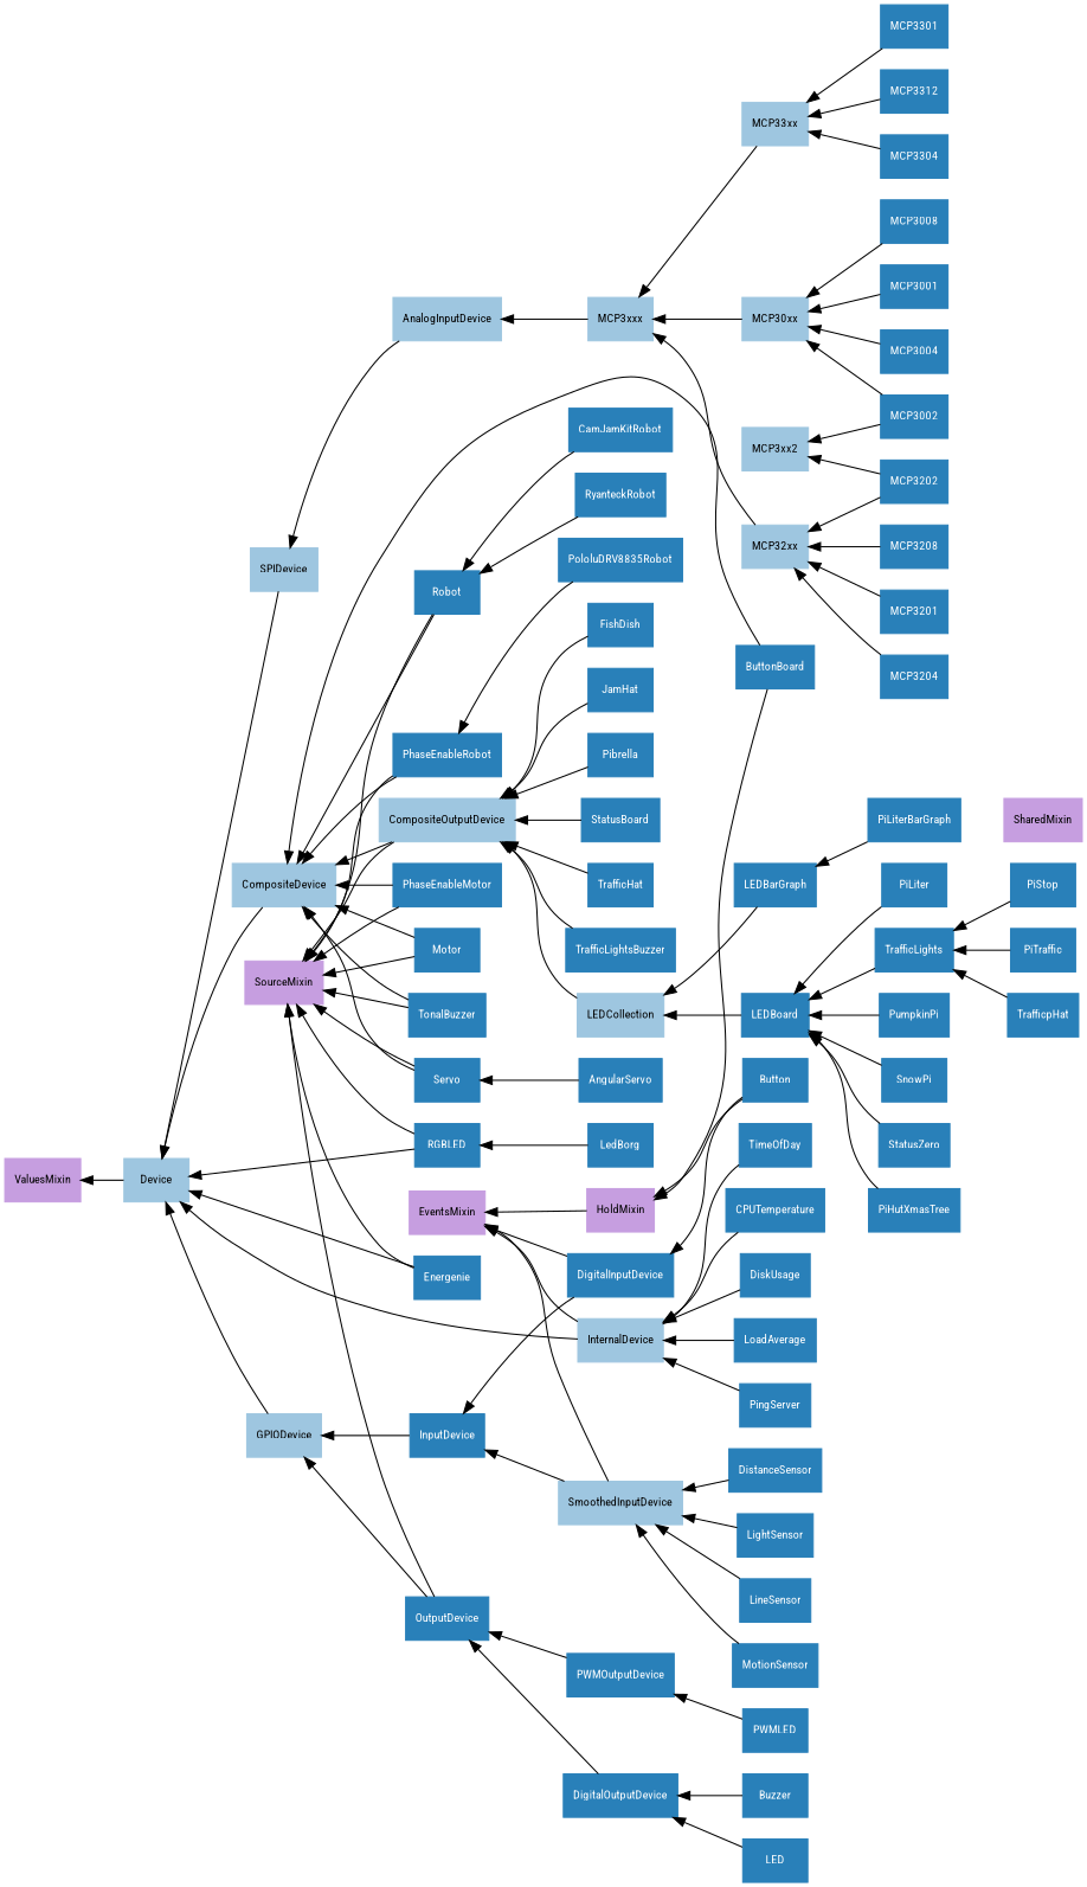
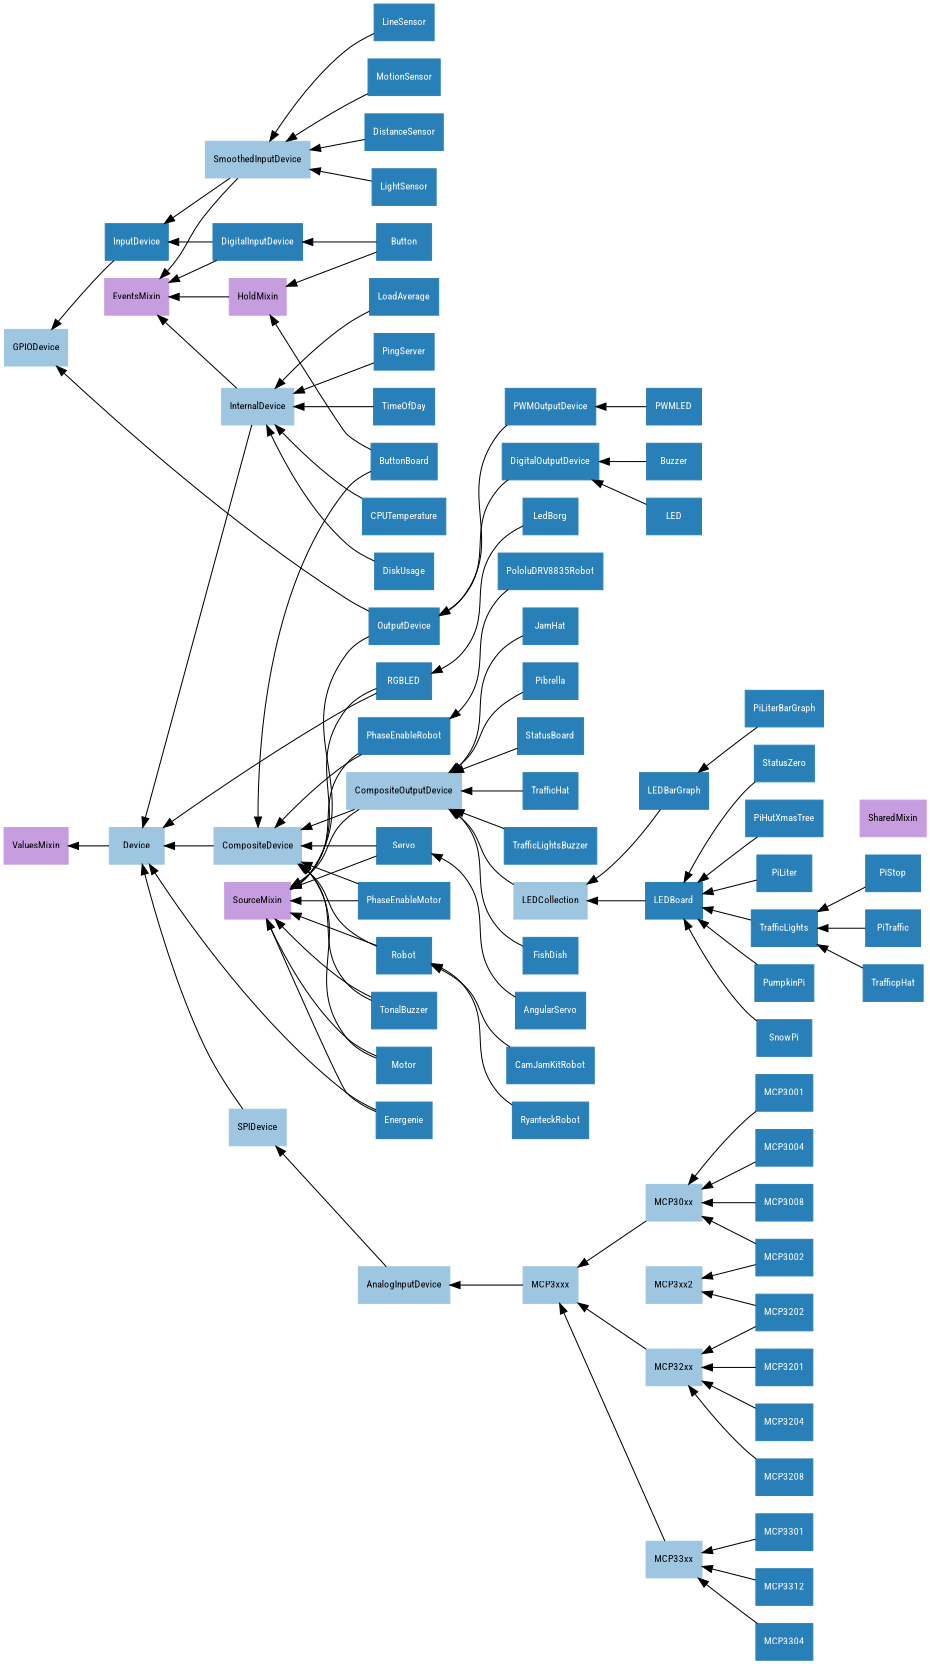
  digraph {
    fontname="Roboto Condensed"
    rankdir=RL
    node [color="#2980b9" fontcolor="#ffffff" fontname="Roboto Condensed" fontsize=10 shape=rect style=filled]
    edge [fontname="Roboto Condensed"]
    EventsMixin [color="#c69ee0" fontcolor="#000000"]
    HoldMixin [color="#c69ee0" fontcolor="#000000"]
    SharedMixin [color="#c69ee0" fontcolor="#000000"]
    SourceMixin [color="#c69ee0" fontcolor="#000000"]
    ValuesMixin [color="#c69ee0" fontcolor="#000000"]
    AnalogInputDevice [color="#9ec6e0" fontcolor="#000000"]
    SPIDevice [color="#9ec6e0" fontcolor="#000000"]
    Device [color="#9ec6e0" fontcolor="#000000"]
    CompositeDevice [color="#9ec6e0" fontcolor="#000000"]
    CompositeOutputDevice [color="#9ec6e0" fontcolor="#000000"]
    GPIODevice [color="#9ec6e0" fontcolor="#000000"]
    InternalDevice [color="#9ec6e0" fontcolor="#000000"]
    LEDCollection [color="#9ec6e0" fontcolor="#000000"]
    MCP30xx [color="#9ec6e0" fontcolor="#000000"]
    MCP3xxx [color="#9ec6e0" fontcolor="#000000"]
    MCP32xx [color="#9ec6e0" fontcolor="#000000"]
    MCP33xx [color="#9ec6e0" fontcolor="#000000"]
    MCP3xx2 [color="#9ec6e0" fontcolor="#000000"]
    SmoothedInputDevice [color="#9ec6e0" fontcolor="#000000"]
    InputDevice
    AngularServo
    Servo
    Button
    DigitalInputDevice
    ButtonBoard
    Buzzer
    DigitalOutputDevice
    OutputDevice
    CPUTemperature
    CamJamKitRobot
    Robot
    DiskUsage
    DistanceSensor
    Energenie
    FishDish
    JamHat
    LED
    LEDBarGraph
    LEDBoard
    LedBorg
    RGBLED
    LightSensor
    LineSensor
    LoadAverage
    MCP3001
    MCP3002
    MCP3004
    MCP3008
    MCP3201
    MCP3202
    MCP3204
    MCP3208
    MCP3301
    n54 [label=MCP3312]
    MCP3304
    MotionSensor
    Motor
    PWMLED
    PWMOutputDevice
    PhaseEnableMotor
    PhaseEnableRobot
    PiHutXmasTree
    PiLiter
    PiLiterBarGraph
    PiStop
    TrafficLights
    PiTraffic
    Pibrella
    PingServer
    PololuDRV8835Robot
    PumpkinPi
    RyanteckRobot
    SnowPi
    StatusBoard
    StatusZero
    TimeOfDay
    TonalBuzzer
    TrafficHat
    TrafficLightsBuzzer
    TrafficpHat
    HoldMixin -> EventsMixin
    AnalogInputDevice -> SPIDevice
    SPIDevice -> Device
    Device -> ValuesMixin
    CompositeDevice -> Device
    CompositeOutputDevice -> SourceMixin
    CompositeOutputDevice -> CompositeDevice
-   GPIODevice -> Device
    InternalDevice -> EventsMixin
    InternalDevice -> Device
    LEDCollection -> CompositeOutputDevice
    MCP30xx -> MCP3xxx
    MCP3xxx -> AnalogInputDevice
    MCP32xx -> MCP3xxx
    MCP33xx -> MCP3xxx
    SmoothedInputDevice -> EventsMixin
    SmoothedInputDevice -> InputDevice
    InputDevice -> GPIODevice
    AngularServo -> Servo
    Servo -> SourceMixin
    Servo -> CompositeDevice
    Button -> HoldMixin
    Button -> DigitalInputDevice
    DigitalInputDevice -> EventsMixin
    DigitalInputDevice -> InputDevice
    ButtonBoard -> HoldMixin
    ButtonBoard -> CompositeDevice
    Buzzer -> DigitalOutputDevice
    DigitalOutputDevice -> OutputDevice
    OutputDevice -> SourceMixin
    OutputDevice -> GPIODevice
    CPUTemperature -> InternalDevice
    CamJamKitRobot -> Robot
    Robot -> SourceMixin
    Robot -> CompositeDevice
    DiskUsage -> InternalDevice
    DistanceSensor -> SmoothedInputDevice
    Energenie -> SourceMixin
    Energenie -> Device
    FishDish -> CompositeOutputDevice
    JamHat -> CompositeOutputDevice
    LED -> DigitalOutputDevice
    LEDBarGraph -> LEDCollection
    LEDBoard -> LEDCollection
    LedBorg -> RGBLED
    RGBLED -> SourceMixin
    RGBLED -> Device
    LightSensor -> SmoothedInputDevice
    LineSensor -> SmoothedInputDevice
    LoadAverage -> InternalDevice
    MCP3001 -> MCP30xx
    MCP3002 -> MCP30xx
    MCP3002 -> MCP3xx2
    MCP3004 -> MCP30xx
    MCP3008 -> MCP30xx
    MCP3201 -> MCP32xx
    MCP3202 -> MCP32xx
    MCP3202 -> MCP3xx2
    MCP3204 -> MCP32xx
    MCP3208 -> MCP32xx
    MCP3301 -> MCP33xx
    n54 -> MCP33xx
    MCP3304 -> MCP33xx
    MotionSensor -> SmoothedInputDevice
    Motor -> SourceMixin
    Motor -> CompositeDevice
    PWMLED -> PWMOutputDevice
    PWMOutputDevice -> OutputDevice
    PhaseEnableMotor -> SourceMixin
    PhaseEnableMotor -> CompositeDevice
    PhaseEnableRobot -> SourceMixin
    PhaseEnableRobot -> CompositeDevice
    PiHutXmasTree -> LEDBoard
    PiLiter -> LEDBoard
    PiLiterBarGraph -> LEDBarGraph
    PiStop -> TrafficLights
    TrafficLights -> LEDBoard
    PiTraffic -> TrafficLights
    Pibrella -> CompositeOutputDevice
    PingServer -> InternalDevice
    PololuDRV8835Robot -> PhaseEnableRobot
    PumpkinPi -> LEDBoard
    RyanteckRobot -> Robot
    SnowPi -> LEDBoard
    StatusBoard -> CompositeOutputDevice
    StatusZero -> LEDBoard
    TimeOfDay -> InternalDevice
    TonalBuzzer -> SourceMixin
    TonalBuzzer -> CompositeDevice
    TrafficHat -> CompositeOutputDevice
    TrafficLightsBuzzer -> CompositeOutputDevice
    TrafficpHat -> TrafficLights
  }
